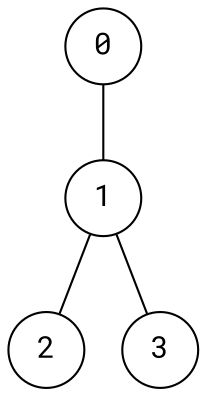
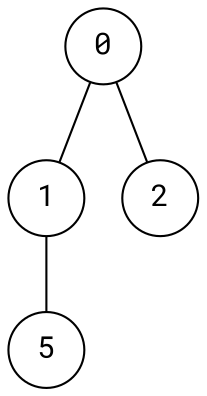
  graph {
    fontname="Roboto Mono"
    node [fontname="Roboto Mono" shape=circle]
    edge [fontname="Roboto Mono"]
    0
    1
    2
-   3
+   3 [label=5]
    0 -- 1
-   1 -- 2
+   0 -- 2
    1 -- 3
  }
